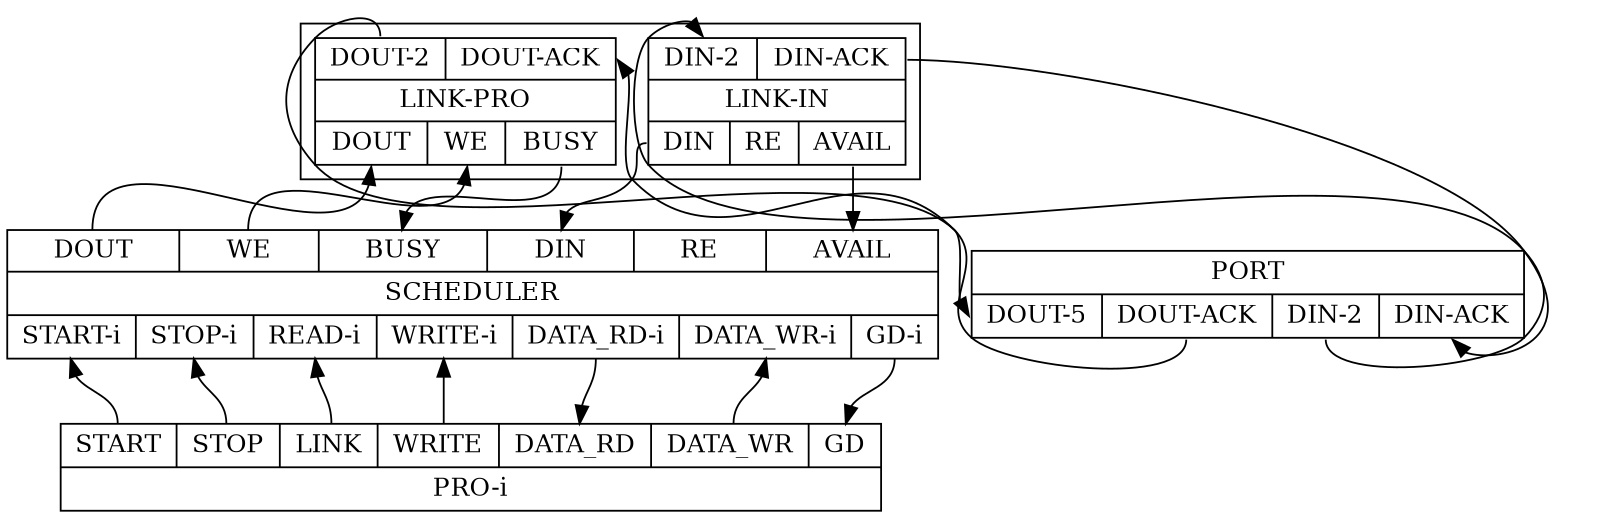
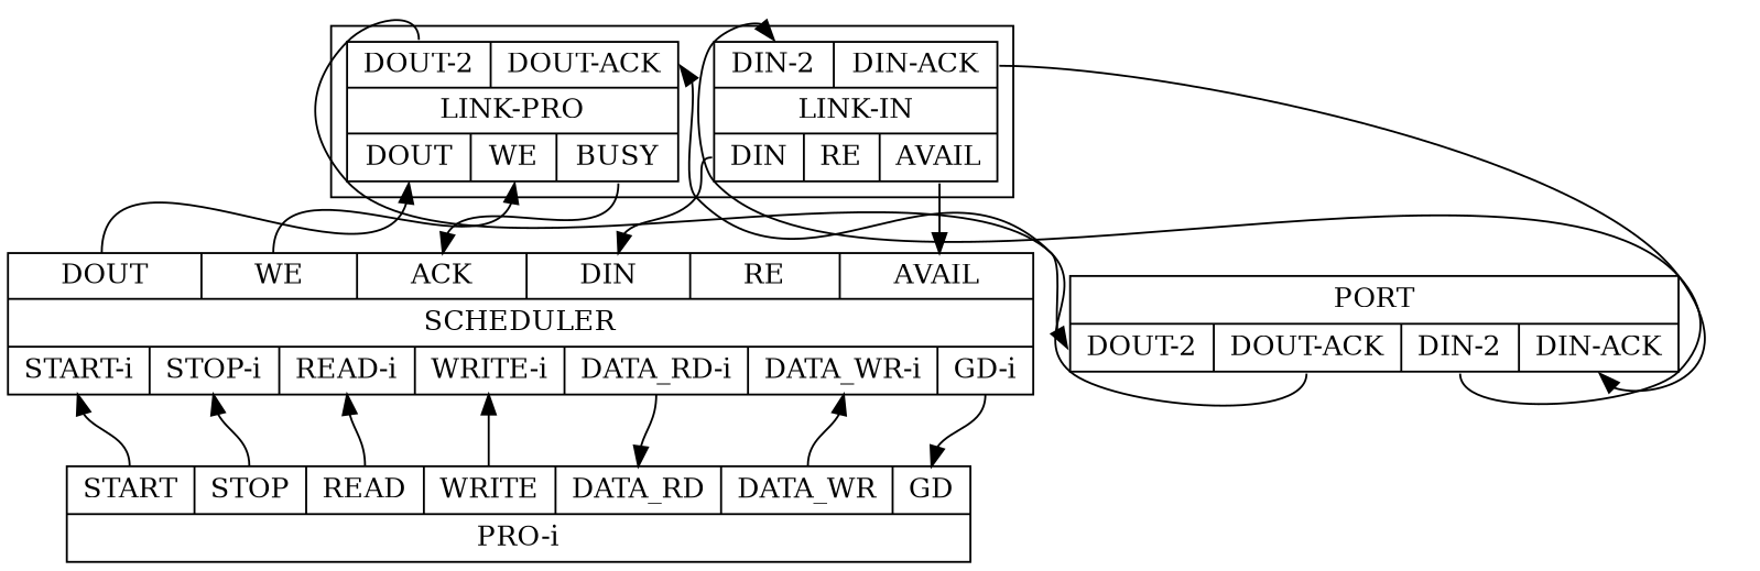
  digraph {
    fontname="DejaVu Serif"
    node [fontname="DejaVu Serif" shape=record]
    edge [fontname="DejaVu Serif" headport=s1 tailport=s3]
    n1 [label="{{<e1>DOUT-2|<e2>DOUT-ACK}|                    LINK-PRO|                    {<s1>DOUT|<s2>WE|<s3>BUSY}}"]
    n2 [label="{{<e1>DIN-2|<e2>DIN-ACK}|                    LINK-IN|                    {<s1>DIN|<s2>RE|<s3>AVAIL}}"]
-   n3 [label="{PORT|                {<s1>DOUT-5|<s2>DOUT-ACK|<s3>DIN-2|<s4>DIN-ACK}}"]
-   n4 [label="{{<s1>DOUT|<s2>WE|<s3>BUSY|<s4>DIN|<s5>RE|<s6>AVAIL}|                 SCHEDULER|                 {<r1>START-i|<r2>STOP-i|                  <r3>READ-i|<r4>WRITE-i|<r5>DATA_RD-i|                  <r6>DATA_WR-i|<g1>GD-i}}"]
-   n5 [label="{{<rp1>START|<rp2>STOP|<rp3>LINK|<rp4>WRITE|                <rp5>DATA_RD|<rp6>DATA_WR|<gp>GD}|PRO-i}"]
+   n3 [label="{PORT|                {<s1>DOUT-2|<s2>DOUT-ACK|<s3>DIN-2|<s4>DIN-ACK}}"]
+   n4 [label="{{<s1>DOUT|<s2>WE|<s3>ACK|<s4>DIN|<s5>RE|<s6>AVAIL}|                 SCHEDULER|                 {<r1>START-i|<r2>STOP-i|                  <r3>READ-i|<r4>WRITE-i|<r5>DATA_RD-i|                  <r6>DATA_WR-i|<g1>GD-i}}"]
+   n5 [label="{{<rp1>START|<rp2>STOP|<rp3>READ|<rp4>WRITE|                <rp5>DATA_RD|<rp6>DATA_WR|<gp>GD}|PRO-i}"]
    subgraph cluster_1 {
      n1
      n2
    }
    n1 -> n3 [tailport=e1]
    n1 -> n4 [headport=s3]
    n2 -> n3 [headport=s4 tailport=e2]
    n2 -> n4 [headport=s4 tailport=s1]
    n2 -> n4 [headport=s6]
    n3 -> n1 [headport=e2 tailport=s2]
    n3 -> n2 [headport=e1]
    n4 -> n1 [tailport=s1]
    n4 -> n1 [headport=s2 tailport=s2]
    n4 -> n5 [headport=gp tailport=g1]
    n4 -> n5 [headport=rp5 tailport=r5]
    n5 -> n4 [headport=r1 tailport=rp1]
    n5 -> n4 [headport=r2 tailport=rp2]
    n5 -> n4 [headport=r3 tailport=rp3]
    n5 -> n4 [headport=r4 tailport=rp4]
    n5 -> n4 [headport=r6 tailport=rp6]
  }
